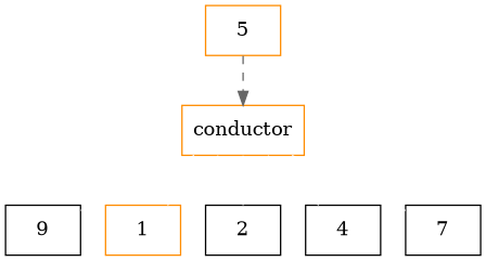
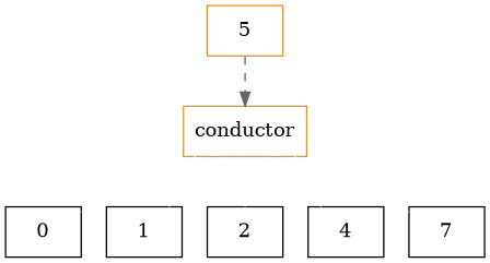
  digraph {
    node [color=black shape=polygon sides=4]
    edge [color=white dir=none]
-   0 [label=9]
-   1 [color=darkorange]
+   0
+   1
    2
    4
    7
    conductor [color=darkorange]
    5 [color=darkorange]
    subgraph sub_1 {
      0
      1
      2
      4
      7
      conductor
    }
    subgraph sub_2 {
      conductor
      5
    }
    conductor -> 0
    conductor -> 1
    conductor -> 2
    conductor -> 4
    conductor -> 7
    5 -> conductor [color=gray40 style=dashed dir=""]
  }
